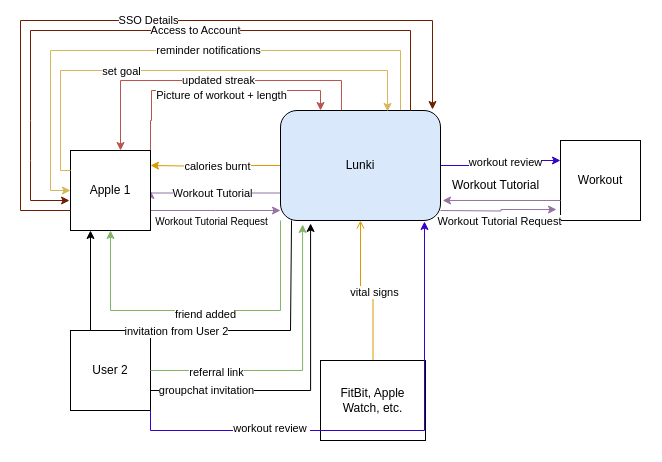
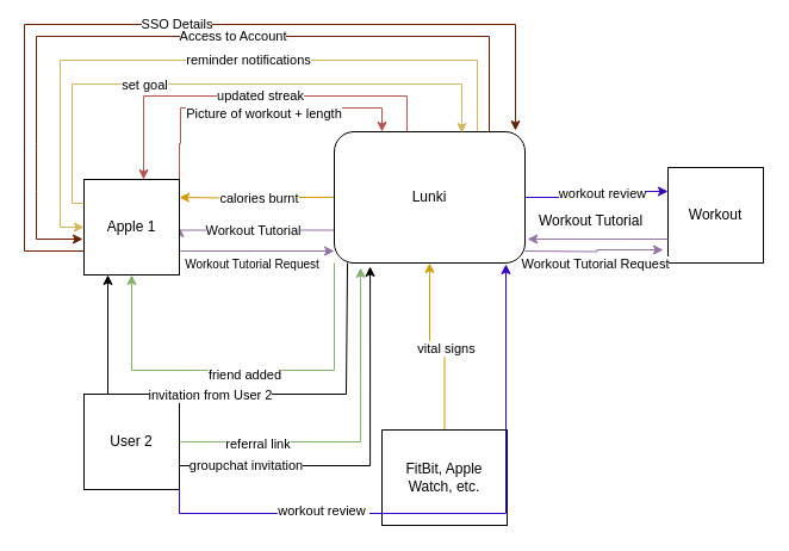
  <mxCell id="0" />
  <mxCell id="1" parent="0" />
  <mxCell id="2" style="edgeStyle=orthogonalEdgeStyle;rounded=0;orthogonalLoop=1;jettySize=auto;html=1;exitX=0;exitY=0.25;exitDx=0;exitDy=0;fillColor=#ffe6cc;strokeColor=#d79b00;" edge="1" parent="1"><mxGeometry relative="1" as="geometry"><mxPoint x="150" y="165" as="targetPoint" /><mxPoint x="280" y="150" as="sourcePoint" /><Array as="points"><mxPoint x="280" y="165" /><mxPoint x="221" y="165" /><mxPoint x="221" y="166" /></Array></mxGeometry></mxCell>
  <mxCell id="3" value="calories burnt" style="edgeLabel;html=1;align=center;verticalAlign=middle;resizable=0;points=[];" vertex="1" connectable="0" parent="2"><mxGeometry x="-0.12" relative="1" as="geometry"><mxPoint x="-15" as="offset" /></mxGeometry></mxCell>
  <mxCell id="4" style="edgeStyle=orthogonalEdgeStyle;rounded=0;orthogonalLoop=1;jettySize=auto;html=1;exitX=0;exitY=0.75;exitDx=0;exitDy=0;entryX=1;entryY=0.5;entryDx=0;entryDy=0;fillColor=#e1d5e7;strokeColor=#9673a6;" edge="1" parent="1" source="14" target="19"><mxGeometry relative="1" as="geometry"><Array as="points"><mxPoint x="150" y="193" /></Array></mxGeometry></mxCell>
  <mxCell id="5" value="Workout Tutorial" style="edgeLabel;html=1;align=center;verticalAlign=middle;resizable=0;points=[];" vertex="1" connectable="0" parent="4"><mxGeometry x="0.042" relative="1" as="geometry"><mxPoint as="offset" /></mxGeometry></mxCell>
  <mxCell id="6" style="edgeStyle=orthogonalEdgeStyle;rounded=0;orthogonalLoop=1;jettySize=auto;html=1;entryX=0.625;entryY=0;entryDx=0;entryDy=0;entryPerimeter=0;exitX=0.381;exitY=0;exitDx=0;exitDy=0;exitPerimeter=0;fillColor=#f8cecc;strokeColor=#b85450;" edge="1" parent="1" source="14" target="19"><mxGeometry relative="1" as="geometry"><mxPoint x="90" y="120" as="targetPoint" /><mxPoint x="340" y="100" as="sourcePoint" /><Array as="points"><mxPoint x="341" y="80" /><mxPoint x="120" y="80" /></Array></mxGeometry></mxCell>
  <mxCell id="7" value="updated streak" style="edgeLabel;html=1;align=center;verticalAlign=middle;resizable=0;points=[];" vertex="1" connectable="0" parent="6"><mxGeometry x="-0.038" y="-1" relative="1" as="geometry"><mxPoint as="offset" /></mxGeometry></mxCell>
  <mxCell id="8" style="edgeStyle=orthogonalEdgeStyle;rounded=0;orthogonalLoop=1;jettySize=auto;html=1;exitX=0.75;exitY=0;exitDx=0;exitDy=0;entryX=0;entryY=0.5;entryDx=0;entryDy=0;fillColor=#fff2cc;strokeColor=#d6b656;" edge="1" parent="1" source="14" target="19"><mxGeometry relative="1" as="geometry"><mxPoint x="400" y="30" as="targetPoint" /><Array as="points"><mxPoint x="400" y="50" /><mxPoint x="50" y="50" /><mxPoint x="50" y="190" /></Array></mxGeometry></mxCell>
  <mxCell id="9" value="reminder notifications" style="edgeLabel;html=1;align=center;verticalAlign=middle;resizable=0;points=[];" vertex="1" connectable="0" parent="8"><mxGeometry x="-0.112" y="-1" relative="1" as="geometry"><mxPoint as="offset" /></mxGeometry></mxCell>
  <mxCell id="10" style="edgeStyle=orthogonalEdgeStyle;rounded=0;orthogonalLoop=1;jettySize=auto;html=1;exitX=0;exitY=1;exitDx=0;exitDy=0;entryX=0.5;entryY=1;entryDx=0;entryDy=0;fillColor=#d5e8d4;strokeColor=#82b366;" edge="1" parent="1" source="14" target="19"><mxGeometry relative="1" as="geometry"><Array as="points"><mxPoint x="280" y="310" /><mxPoint x="110" y="310" /></Array></mxGeometry></mxCell>
  <mxCell id="11" value="friend added" style="edgeLabel;html=1;align=center;verticalAlign=middle;resizable=0;points=[];" vertex="1" connectable="0" parent="10"><mxGeometry x="-0.024" y="3" relative="1" as="geometry"><mxPoint as="offset" /></mxGeometry></mxCell>
  <mxCell id="12" style="edgeStyle=orthogonalEdgeStyle;rounded=0;orthogonalLoop=1;jettySize=auto;html=1;exitX=1;exitY=0.5;exitDx=0;exitDy=0;fillColor=#6a00ff;strokeColor=#3700CC;entryX=0;entryY=0.25;entryDx=0;entryDy=0;" edge="1" parent="1" source="14" target="23"><mxGeometry relative="1" as="geometry"><mxPoint x="550" y="165" as="targetPoint" /></mxGeometry></mxCell>
  <mxCell id="13" value="workout review" style="edgeLabel;html=1;align=center;verticalAlign=middle;resizable=0;points=[];" vertex="1" connectable="0" parent="12"><mxGeometry x="-0.004" y="-2" relative="1" as="geometry"><mxPoint x="2" y="-2" as="offset" /></mxGeometry></mxCell>
- <mxCell id="14" value="Lunki" style="rounded=1;whiteSpace=wrap;html=1;fillColor=#dae8fc;" vertex="1" parent="1"><mxGeometry x="280" y="110" width="160" height="110" as="geometry" /></mxCell>
+ <mxCell id="14" value="Lunki" style="rounded=1;whiteSpace=wrap;html=1;" vertex="1" parent="1"><mxGeometry x="280" y="110" width="160" height="110" as="geometry" /></mxCell>
  <mxCell id="15" style="edgeStyle=orthogonalEdgeStyle;rounded=0;orthogonalLoop=1;jettySize=auto;html=1;exitX=1;exitY=0.75;exitDx=0;exitDy=0;fillColor=#e1d5e7;strokeColor=#9673a6;" edge="1" parent="1" source="19"><mxGeometry relative="1" as="geometry"><mxPoint x="280" y="210" as="targetPoint" /></mxGeometry></mxCell>
  <mxCell id="16" value="&lt;font style=&quot;font-size: 10px;&quot;&gt;Workout Tutorial Request&lt;/font&gt;" style="edgeLabel;html=1;align=center;verticalAlign=middle;resizable=0;points=[];" vertex="1" connectable="0" parent="15"><mxGeometry x="-0.203" y="-1" relative="1" as="geometry"><mxPoint x="8" y="9" as="offset" /></mxGeometry></mxCell>
  <mxCell id="17" style="edgeStyle=orthogonalEdgeStyle;rounded=0;orthogonalLoop=1;jettySize=auto;html=1;exitX=1;exitY=0;exitDx=0;exitDy=0;entryX=0.25;entryY=0;entryDx=0;entryDy=0;fillColor=#f8cecc;strokeColor=#b85450;" edge="1" parent="1" source="19" target="14"><mxGeometry relative="1" as="geometry"><mxPoint x="320" y="90" as="targetPoint" /><Array as="points"><mxPoint x="150" y="120" /><mxPoint x="151" y="120" /><mxPoint x="151" y="90" /><mxPoint x="320" y="90" /></Array></mxGeometry></mxCell>
  <mxCell id="18" value="Picture of workout + length" style="edgeLabel;html=1;align=center;verticalAlign=middle;resizable=0;points=[];" vertex="1" connectable="0" parent="17"><mxGeometry x="-0.176" y="-4" relative="1" as="geometry"><mxPoint x="27" as="offset" /></mxGeometry></mxCell>
  <mxCell id="19" value="Apple 1" style="whiteSpace=wrap;html=1;aspect=fixed;" vertex="1" parent="1"><mxGeometry x="70" y="150" width="80" height="80" as="geometry" /></mxCell>
- <mxCell id="20" style="edgeStyle=orthogonalEdgeStyle;rounded=0;orthogonalLoop=1;jettySize=auto;html=1;exitX=0.5;exitY=0;exitDx=0;exitDy=0;entryX=0.5;entryY=1;entryDx=0;entryDy=0;fillColor=#ffe6cc;strokeColor=#d79b00;endArrow=open;" edge="1" parent="1" source="22" target="14"><mxGeometry relative="1" as="geometry" /></mxCell>
+ <mxCell id="20" style="edgeStyle=orthogonalEdgeStyle;rounded=0;orthogonalLoop=1;jettySize=auto;html=1;exitX=0.5;exitY=0;exitDx=0;exitDy=0;entryX=0.5;entryY=1;entryDx=0;entryDy=0;fillColor=#ffe6cc;strokeColor=#d79b00;" edge="1" parent="1" source="22" target="14"><mxGeometry relative="1" as="geometry" /></mxCell>
  <mxCell id="21" value="vital signs" style="edgeLabel;html=1;align=center;verticalAlign=middle;resizable=0;points=[];" vertex="1" connectable="0" parent="20"><mxGeometry x="-0.1" y="-1" relative="1" as="geometry"><mxPoint as="offset" /></mxGeometry></mxCell>
  <mxCell id="22" value="FitBit, Apple Watch, etc." style="whiteSpace=wrap;html=1;aspect=fixed;" vertex="1" parent="1"><mxGeometry x="320" y="360" width="105" height="80" as="geometry" /></mxCell>
  <mxCell id="23" value="Workout" style="whiteSpace=wrap;html=1;aspect=fixed;" vertex="1" parent="1"><mxGeometry x="560" y="140" width="80" height="80" as="geometry" /></mxCell>
  <mxCell id="24" style="edgeStyle=orthogonalEdgeStyle;rounded=0;orthogonalLoop=1;jettySize=auto;html=1;exitX=1;exitY=0.75;exitDx=0;exitDy=0;entryX=-0.05;entryY=0.863;entryDx=0;entryDy=0;entryPerimeter=0;fillColor=#e1d5e7;strokeColor=#9673a6;" edge="1" parent="1" target="23"><mxGeometry relative="1" as="geometry"><mxPoint x="440" y="210" as="sourcePoint" /><mxPoint x="530" y="210.54" as="targetPoint" /></mxGeometry></mxCell>
  <mxCell id="25" value="Workout Tutorial Request" style="edgeLabel;html=1;align=center;verticalAlign=middle;resizable=0;points=[];" vertex="1" connectable="0" parent="24"><mxGeometry x="-0.337" y="-1" relative="1" as="geometry"><mxPoint x="20" y="9" as="offset" /></mxGeometry></mxCell>
  <mxCell id="26" style="edgeStyle=orthogonalEdgeStyle;rounded=0;orthogonalLoop=1;jettySize=auto;html=1;exitX=0;exitY=0.75;exitDx=0;exitDy=0;entryX=1.013;entryY=0.818;entryDx=0;entryDy=0;entryPerimeter=0;fillColor=#e1d5e7;strokeColor=#9673a6;" edge="1" parent="1" source="23" target="14"><mxGeometry relative="1" as="geometry" /></mxCell>
  <mxCell id="27" value="Workout Tutorial" style="text;html=1;align=center;verticalAlign=middle;resizable=0;points=[];autosize=1;strokeColor=none;fillColor=none;" vertex="1" parent="1"><mxGeometry x="440" y="170" width="110" height="30" as="geometry" /></mxCell>
  <mxCell id="28" style="edgeStyle=orthogonalEdgeStyle;rounded=0;orthogonalLoop=1;jettySize=auto;html=1;exitX=0;exitY=0.25;exitDx=0;exitDy=0;entryX=0.669;entryY=0.009;entryDx=0;entryDy=0;entryPerimeter=0;fillColor=#fff2cc;strokeColor=#d6b656;" edge="1" parent="1" source="19" target="14"><mxGeometry relative="1" as="geometry"><Array as="points"><mxPoint x="60" y="170" /><mxPoint x="60" y="70" /><mxPoint x="387" y="70" /></Array></mxGeometry></mxCell>
  <mxCell id="29" value="set goal" style="edgeLabel;html=1;align=center;verticalAlign=middle;resizable=0;points=[];" vertex="1" connectable="0" parent="28"><mxGeometry x="0.356" y="2" relative="1" as="geometry"><mxPoint x="-154" y="2" as="offset" /></mxGeometry></mxCell>
  <mxCell id="30" value="User 2" style="whiteSpace=wrap;html=1;aspect=fixed;" vertex="1" parent="1"><mxGeometry x="70" y="330" width="80" height="80" as="geometry" /></mxCell>
  <mxCell id="31" style="edgeStyle=orthogonalEdgeStyle;rounded=0;orthogonalLoop=1;jettySize=auto;html=1;exitX=1;exitY=0.5;exitDx=0;exitDy=0;entryX=0.138;entryY=1.036;entryDx=0;entryDy=0;entryPerimeter=0;fillColor=#d5e8d4;strokeColor=#82b366;" edge="1" parent="1" source="30" target="14"><mxGeometry relative="1" as="geometry" /></mxCell>
  <mxCell id="32" value="referral link" style="edgeLabel;html=1;align=center;verticalAlign=middle;resizable=0;points=[];" vertex="1" connectable="0" parent="31"><mxGeometry x="-0.563" y="-1" relative="1" as="geometry"><mxPoint as="offset" /></mxGeometry></mxCell>
  <mxCell id="33" style="edgeStyle=orthogonalEdgeStyle;rounded=0;orthogonalLoop=1;jettySize=auto;html=1;exitX=1;exitY=0.75;exitDx=0;exitDy=0;entryX=0.188;entryY=1.027;entryDx=0;entryDy=0;entryPerimeter=0;" edge="1" parent="1" source="30" target="14"><mxGeometry relative="1" as="geometry" /></mxCell>
  <mxCell id="34" value="groupchat invitation" style="edgeLabel;html=1;align=center;verticalAlign=middle;resizable=0;points=[];" vertex="1" connectable="0" parent="33"><mxGeometry x="-0.666" y="1" relative="1" as="geometry"><mxPoint as="offset" /></mxGeometry></mxCell>
  <mxCell id="35" value="" style="endArrow=classic;html=1;rounded=0;exitX=0.069;exitY=1;exitDx=0;exitDy=0;exitPerimeter=0;entryX=0.25;entryY=1;entryDx=0;entryDy=0;" edge="1" parent="1" source="14" target="19"><mxGeometry width="50" height="50" relative="1" as="geometry"><mxPoint x="330" y="300" as="sourcePoint" /><mxPoint x="90" y="350" as="targetPoint" /><Array as="points"><mxPoint x="290" y="330" /><mxPoint x="190" y="330" /><mxPoint x="90" y="330" /></Array></mxGeometry></mxCell>
  <mxCell id="36" value="invitation from User 2" style="edgeLabel;html=1;align=center;verticalAlign=middle;resizable=0;points=[];" vertex="1" connectable="0" parent="35"><mxGeometry x="0.098" relative="1" as="geometry"><mxPoint as="offset" /></mxGeometry></mxCell>
  <mxCell id="37" style="edgeStyle=orthogonalEdgeStyle;rounded=0;orthogonalLoop=1;jettySize=auto;html=1;exitX=1;exitY=1;exitDx=0;exitDy=0;entryX=0.9;entryY=1.009;entryDx=0;entryDy=0;entryPerimeter=0;fillColor=#6a00ff;strokeColor=#3700CC;" edge="1" parent="1" source="30" target="14"><mxGeometry relative="1" as="geometry" /></mxCell>
  <mxCell id="38" value="workout review&amp;nbsp;" style="edgeLabel;html=1;align=center;verticalAlign=middle;resizable=0;points=[];" vertex="1" connectable="0" parent="37"><mxGeometry x="-0.31" y="3" relative="1" as="geometry"><mxPoint x="-34" as="offset" /></mxGeometry></mxCell>
  <mxCell id="39" style="edgeStyle=orthogonalEdgeStyle;rounded=0;orthogonalLoop=1;jettySize=auto;html=1;exitX=0;exitY=0.75;exitDx=0;exitDy=0;entryX=0.95;entryY=-0.009;entryDx=0;entryDy=0;entryPerimeter=0;fillColor=#a0522d;strokeColor=#6D1F00;" edge="1" parent="1" source="19" target="14"><mxGeometry relative="1" as="geometry"><Array as="points"><mxPoint x="20" y="210" /><mxPoint x="20" y="20" /><mxPoint x="432" y="20" /></Array></mxGeometry></mxCell>
  <mxCell id="40" value="SSO Details" style="edgeLabel;html=1;align=center;verticalAlign=middle;resizable=0;points=[];" vertex="1" connectable="0" parent="39"><mxGeometry x="-0.01" y="1" relative="1" as="geometry"><mxPoint as="offset" /></mxGeometry></mxCell>
  <mxCell id="41" value="" style="endArrow=classic;html=1;rounded=0;entryX=-0.012;entryY=0.625;entryDx=0;entryDy=0;entryPerimeter=0;fillColor=#a0522d;strokeColor=#6D1F00;" edge="1" parent="1" target="19"><mxGeometry width="50" height="50" relative="1" as="geometry"><mxPoint x="410" y="110" as="sourcePoint" /><mxPoint x="40" y="40" as="targetPoint" /><Array as="points"><mxPoint x="410" y="30" /><mxPoint x="220" y="30" /><mxPoint x="30" y="30" /><mxPoint x="30" y="120" /><mxPoint x="30" y="160" /><mxPoint x="30" y="200" /></Array></mxGeometry></mxCell>
  <mxCell id="42" value="Access to Account" style="edgeLabel;html=1;align=center;verticalAlign=middle;resizable=0;points=[];" vertex="1" connectable="0" parent="41"><mxGeometry x="-0.115" y="-1" relative="1" as="geometry"><mxPoint as="offset" /></mxGeometry></mxCell>
